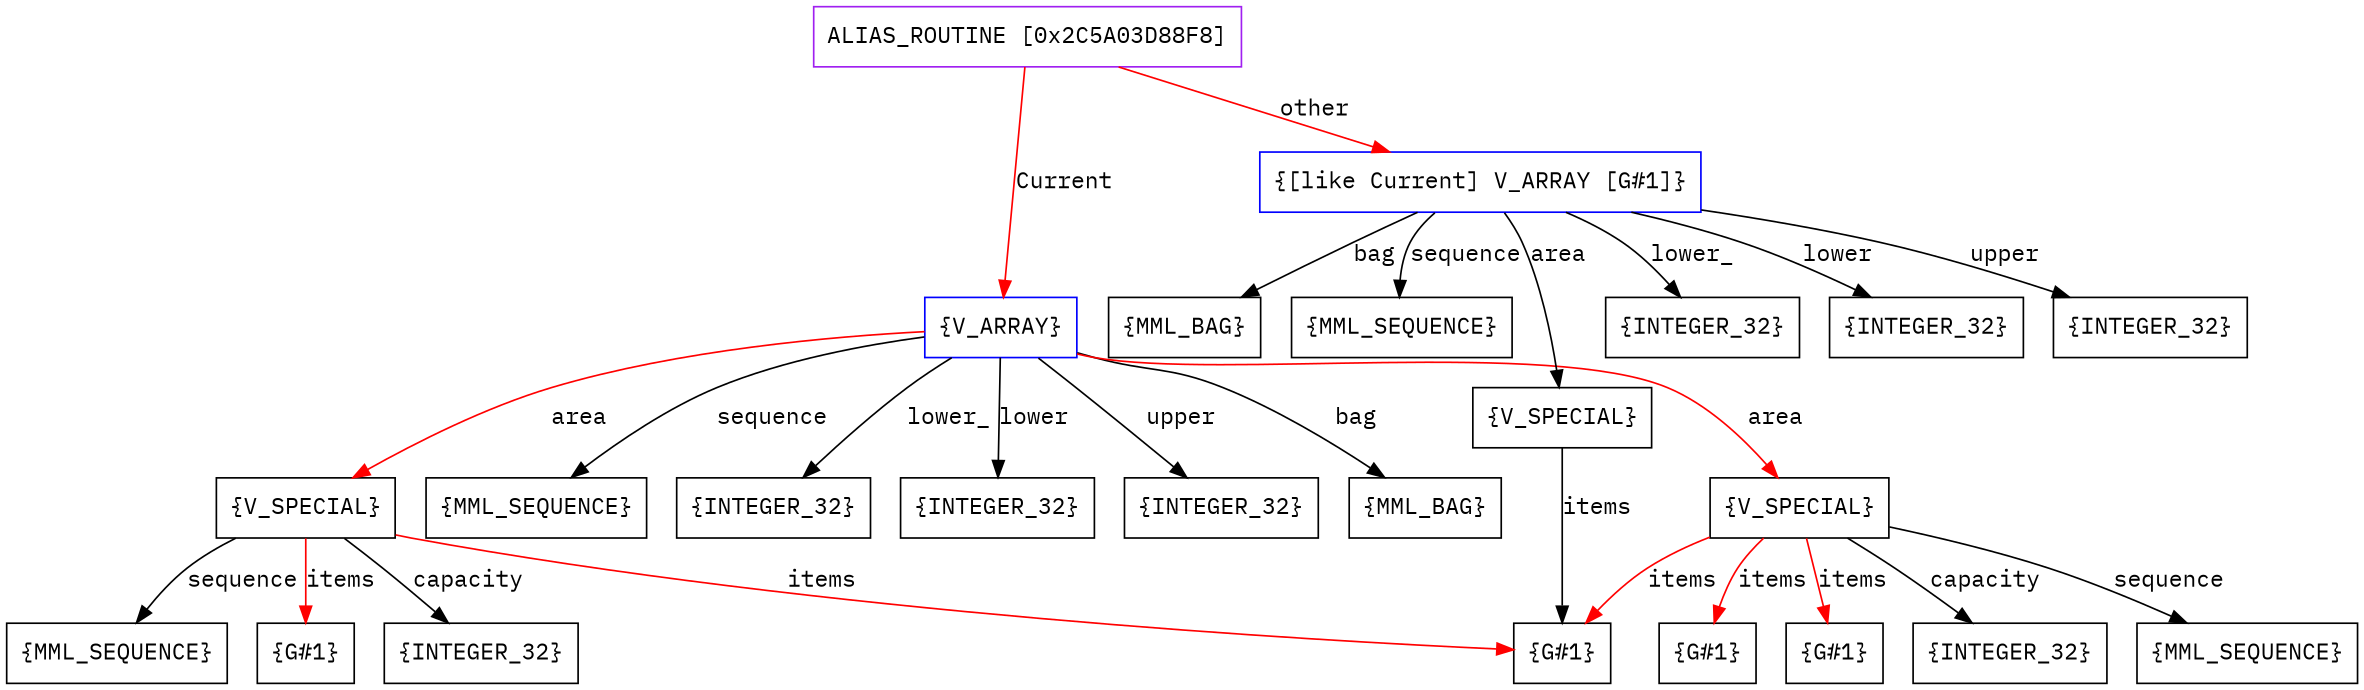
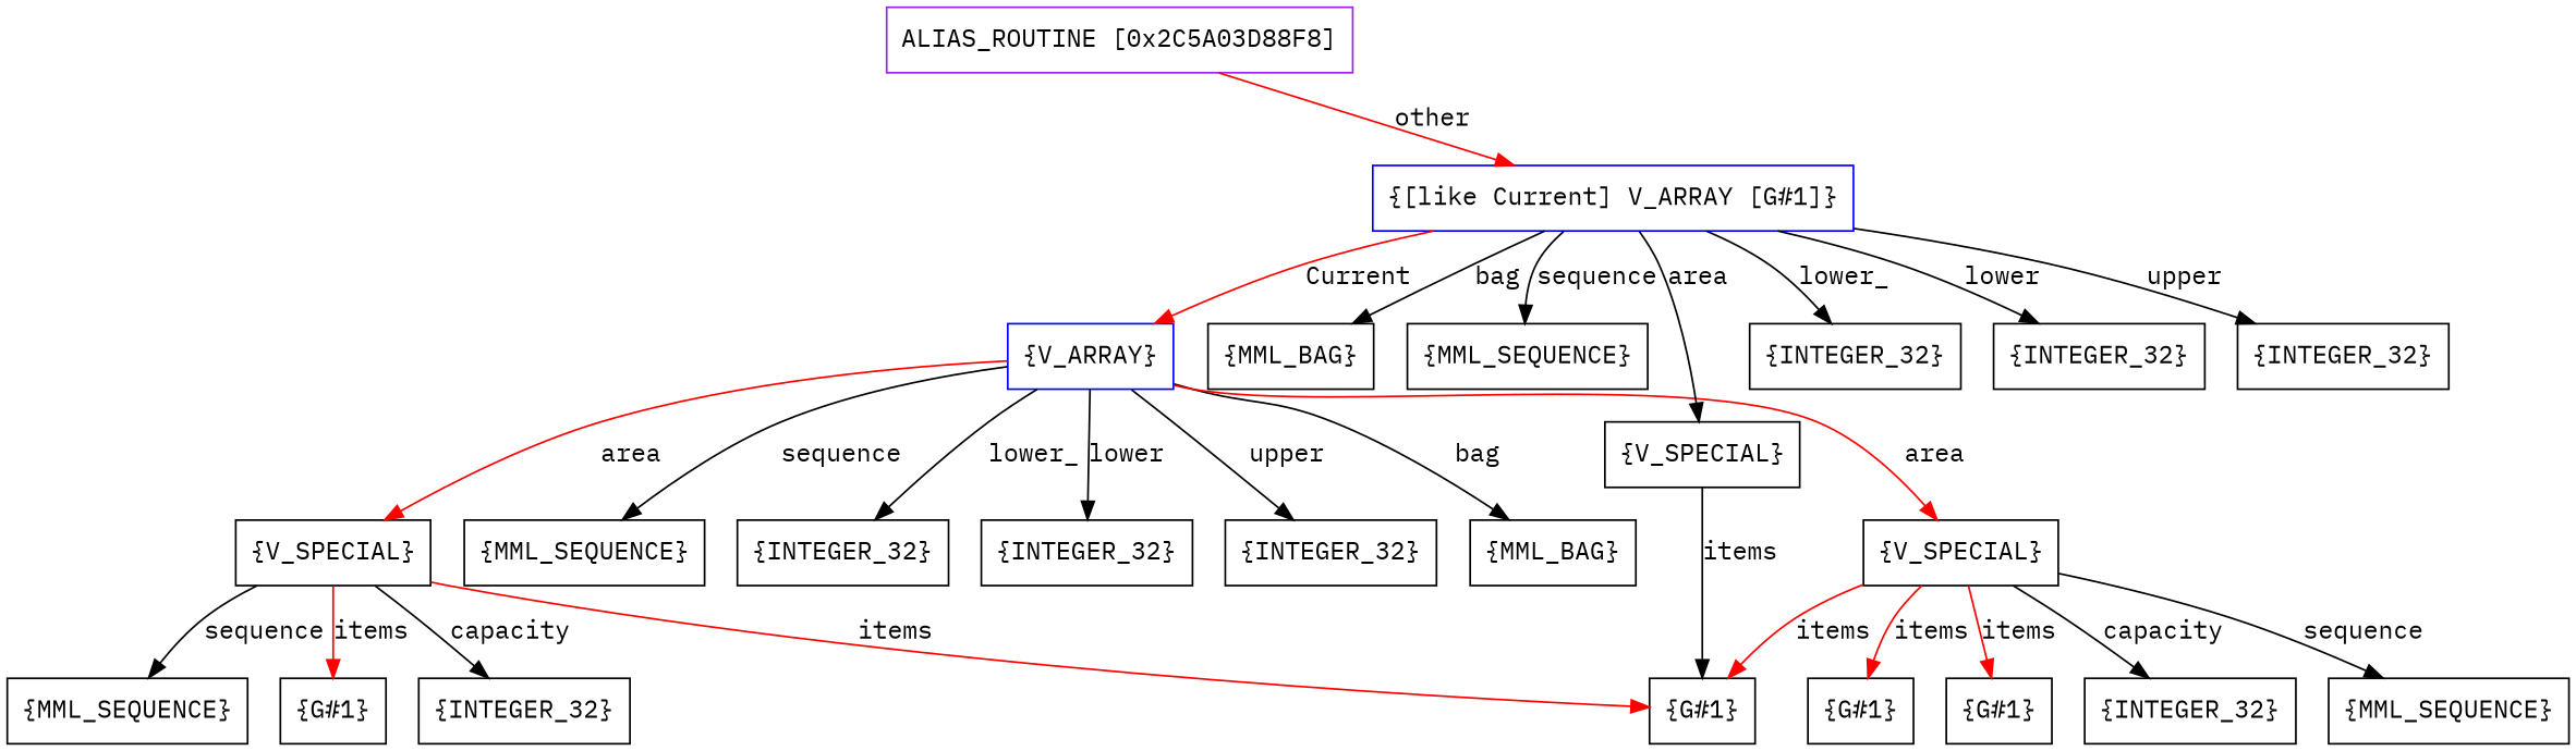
  digraph {
    fontname="IBM Plex Mono"
    node [fontname="IBM Plex Mono" shape=box]
    edge [fontname="IBM Plex Mono"]
    n1 [color=purple label=<ALIAS_ROUTINE [0x2C5A03D88F8]>]
    n2 [color=blue label=<{V_ARRAY}>]
    n3 [color=blue label=<{[like Current] V_ARRAY [G#1]}>]
    n4 [label=<{MML_BAG}>]
    n5 [label=<{MML_SEQUENCE}>]
    n6 [label=<{INTEGER_32}>]
    n7 [label=<{INTEGER_32}>]
    n8 [label=<{INTEGER_32}>]
    n9 [label=<{V_SPECIAL}>]
    n10 [label=<{V_SPECIAL}>]
    n11 [label=<{MML_BAG}>]
    n12 [label=<{MML_SEQUENCE}>]
    n13 [label=<{INTEGER_32}>]
    n14 [label=<{INTEGER_32}>]
    n15 [label=<{INTEGER_32}>]
    n16 [label=<{V_SPECIAL}>]
    n17 [label=<{G#1}>]
    n18 [label=<{G#1}>]
    n19 [label=<{INTEGER_32}>]
    n20 [label=<{MML_SEQUENCE}>]
    n21 [label=<{G#1}>]
    n22 [label=<{G#1}>]
    n23 [label=<{INTEGER_32}>]
    n24 [label=<{MML_SEQUENCE}>]
-   n1 -> n2 [color=red label=<Current>]
+   n3 -> n2 [color=red label=<Current>]
    n1 -> n3 [color=red label=<other>]
    n2 -> n4 [label=<bag>]
    n2 -> n5 [label=<sequence>]
    n2 -> n6 [label=<lower_>]
    n2 -> n7 [label=<lower>]
    n2 -> n8 [label=<upper>]
    n2 -> n9 [color=red label=<area>]
    n2 -> n10 [color=red label=<area>]
    n3 -> n11 [label=<bag>]
    n3 -> n12 [label=<sequence>]
    n3 -> n13 [label=<lower_>]
    n3 -> n14 [label=<lower>]
    n3 -> n15 [label=<upper>]
    n3 -> n16 [label=<area>]
    n9 -> n17 [color=red label=<items>]
    n9 -> n18 [color=red label=<items>]
    n9 -> n19 [label=<capacity>]
    n9 -> n20 [label=<sequence>]
    n10 -> n18 [color=red label=<items>]
    n10 -> n21 [color=red label=<items>]
    n10 -> n22 [color=red label=<items>]
    n10 -> n23 [label=<capacity>]
    n10 -> n24 [label=<sequence>]
    n16 -> n18 [label=<items>]
  }
